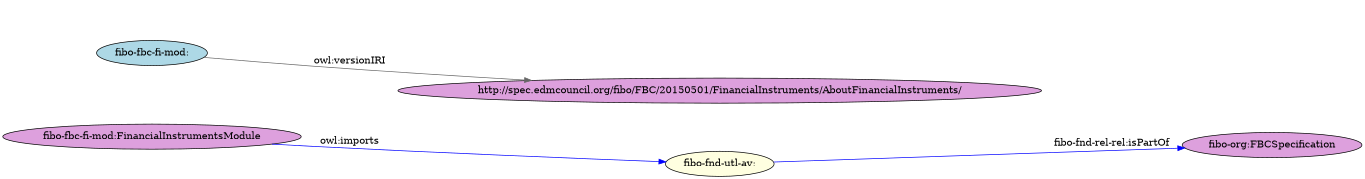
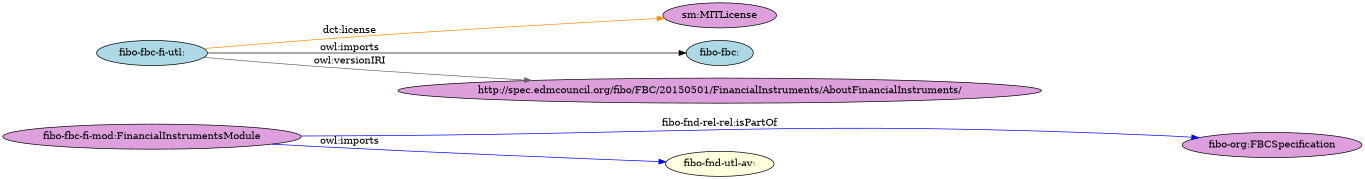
  digraph {
    rankdir=LR
    node [fillcolor=plum style=filled]
    edge [color=blue]
    n1 [label="fibo-org:FBCSpecification"]
    "fibo-fbc-fi-mod:FinancialInstrumentsModule"
    "fibo-fnd-utl-av:" [fillcolor=lightyellow]
-   "fibo-fbc-fi-mod:" [fillcolor=lightblue]
+   "fibo-fbc-fi-mod:" [fillcolor=lightblue label="fibo-fbc-fi-utl:"]
+   "sm:MITLicense"
+   "fibo-fbc:" [fillcolor=lightblue]
    "http://spec.edmcouncil.org/fibo/FBC/20150501/FinancialInstruments/AboutFinancialInstruments/"
-   "fibo-fnd-utl-av:" -> n1 [label="fibo-fnd-rel-rel:isPartOf"]
+   "fibo-fbc-fi-mod:FinancialInstrumentsModule" -> n1 [label="fibo-fnd-rel-rel:isPartOf"]
    "fibo-fbc-fi-mod:FinancialInstrumentsModule" -> "fibo-fnd-utl-av:" [label="owl:imports"]
+   "fibo-fbc-fi-mod:" -> "sm:MITLicense" [color=darkorange label="dct:license"]
+   "fibo-fbc-fi-mod:" -> "fibo-fbc:" [color=black label="owl:imports"]
    "fibo-fbc-fi-mod:" -> "http://spec.edmcouncil.org/fibo/FBC/20150501/FinancialInstruments/AboutFinancialInstruments/" [color=gray40 label="owl:versionIRI"]
  }
